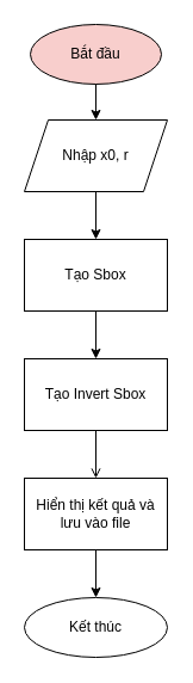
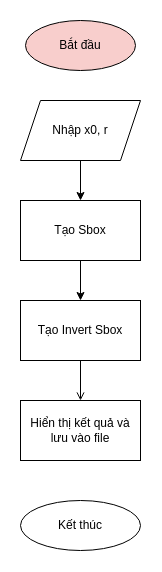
  <mxCell id="0" />
  <mxCell id="1" parent="0" />
  <mxCell id="2" value="Bắt đầu" style="ellipse;whiteSpace=wrap;html=1;fillColor=#f8cecc;" parent="1" vertex="1"><mxGeometry x="25" y="20" width="110" height="50" as="geometry" /></mxCell>
  <mxCell id="3" value="Nhập x0, r" style="shape=parallelogram;perimeter=parallelogramPerimeter;whiteSpace=wrap;html=1;fixedSize=1;" parent="1" vertex="1"><mxGeometry x="20" y="100" width="120" height="60" as="geometry" /></mxCell>
  <mxCell id="4" value="Tạo Sbox" style="rounded=0;whiteSpace=wrap;html=1;" parent="1" vertex="1"><mxGeometry x="20" y="200" width="120" height="60" as="geometry" /></mxCell>
  <mxCell id="5" value="Tạo Invert Sbox" style="rounded=0;whiteSpace=wrap;html=1;" parent="1" vertex="1"><mxGeometry x="20" y="300" width="120" height="60" as="geometry" /></mxCell>
  <mxCell id="6" value="Hiển thị kết quả và lưu vào file" style="rounded=0;whiteSpace=wrap;html=1;" parent="1" vertex="1"><mxGeometry x="20" y="400" width="120" height="60" as="geometry" /></mxCell>
  <mxCell id="7" value="Kết thúc" style="ellipse;whiteSpace=wrap;html=1;" parent="1" vertex="1"><mxGeometry x="20" y="500" width="120" height="50" as="geometry" /></mxCell>
- <mxCell id="8" value="" style="endArrow=classic;html=1;rounded=0;entryX=0.5;entryY=0;entryDx=0;entryDy=0;" parent="1" source="2" target="3" edge="1"><mxGeometry width="50" height="50" relative="1" as="geometry"><mxPoint x="111" y="200" as="sourcePoint" /><mxPoint x="161" y="150" as="targetPoint" /></mxGeometry></mxCell>
  <mxCell id="9" value="" style="endArrow=classic;html=1;rounded=0;entryX=0.5;entryY=0;entryDx=0;entryDy=0;exitX=0.5;exitY=1;exitDx=0;exitDy=0;" parent="1" source="3" target="4" edge="1"><mxGeometry width="50" height="50" relative="1" as="geometry"><mxPoint x="90" y="80" as="sourcePoint" /><mxPoint x="90" y="120" as="targetPoint" /></mxGeometry></mxCell>
  <mxCell id="10" value="" style="endArrow=classic;html=1;rounded=0;exitX=0.5;exitY=1;exitDx=0;exitDy=0;" parent="1" source="4" target="5" edge="1"><mxGeometry width="50" height="50" relative="1" as="geometry"><mxPoint x="100" y="90" as="sourcePoint" /><mxPoint x="100" y="130" as="targetPoint" /></mxGeometry></mxCell>
  <mxCell id="11" value="" style="endArrow=open;html=1;rounded=0;entryX=0.5;entryY=0;entryDx=0;entryDy=0;exitX=0.5;exitY=1;exitDx=0;exitDy=0;" parent="1" source="5" target="6" edge="1"><mxGeometry width="50" height="50" relative="1" as="geometry"><mxPoint x="110" y="100" as="sourcePoint" /><mxPoint x="110" y="140" as="targetPoint" /></mxGeometry></mxCell>
- <mxCell id="12" value="" style="endArrow=classic;html=1;rounded=0;exitX=0.5;exitY=1;exitDx=0;exitDy=0;entryX=0.5;entryY=0;entryDx=0;entryDy=0;" parent="1" source="6" target="7" edge="1"><mxGeometry width="50" height="50" relative="1" as="geometry"><mxPoint x="111" y="550" as="sourcePoint" /><mxPoint x="161" y="500" as="targetPoint" /></mxGeometry></mxCell>
